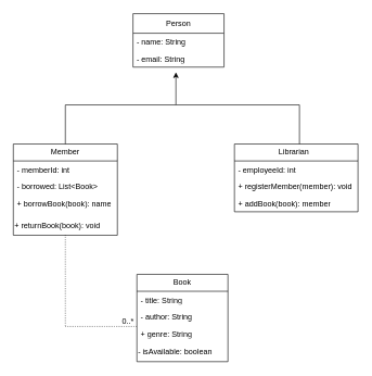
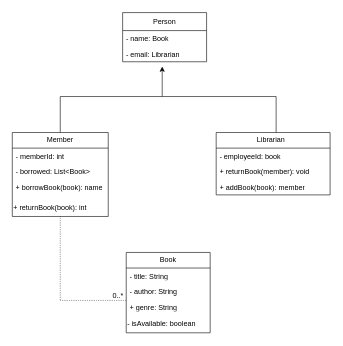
  <mxCell id="0" />
  <mxCell id="1" parent="0" />
  <mxCell id="2" value="Person" style="swimlane;fontStyle=0;childLayout=stackLayout;horizontal=1;startSize=30;fillColor=none;horizontalStack=0;resizeParent=1;resizeParentMax=0;resizeLast=0;collapsible=1;marginBottom=0;whiteSpace=wrap;html=1;" parent="1" vertex="1"><mxGeometry x="204" y="20" width="140" height="82" as="geometry" /></mxCell>
- <mxCell id="3" value="- name: String" style="text;strokeColor=none;fillColor=none;align=left;verticalAlign=top;spacingLeft=4;spacingRight=4;overflow=hidden;rotatable=0;points=[[0,0.5],[1,0.5]];portConstraint=eastwest;whiteSpace=wrap;html=1;" parent="2" vertex="1"><mxGeometry y="30" width="140" height="26" as="geometry" /></mxCell>
- <mxCell id="4" value="- email: String" style="text;strokeColor=none;fillColor=none;align=left;verticalAlign=top;spacingLeft=4;spacingRight=4;overflow=hidden;rotatable=0;points=[[0,0.5],[1,0.5]];portConstraint=eastwest;whiteSpace=wrap;html=1;" parent="2" vertex="1"><mxGeometry y="56" width="140" height="26" as="geometry" /></mxCell>
+ <mxCell id="3" value="- name: Book" style="text;strokeColor=none;fillColor=none;align=left;verticalAlign=top;spacingLeft=4;spacingRight=4;overflow=hidden;rotatable=0;points=[[0,0.5],[1,0.5]];portConstraint=eastwest;whiteSpace=wrap;html=1;" parent="2" vertex="1"><mxGeometry y="30" width="140" height="26" as="geometry" /></mxCell>
+ <mxCell id="4" value="- email: Librarian" style="text;strokeColor=none;fillColor=none;align=left;verticalAlign=top;spacingLeft=4;spacingRight=4;overflow=hidden;rotatable=0;points=[[0,0.5],[1,0.5]];portConstraint=eastwest;whiteSpace=wrap;html=1;" parent="2" vertex="1"><mxGeometry y="56" width="140" height="26" as="geometry" /></mxCell>
  <mxCell id="5" style="edgeStyle=orthogonalEdgeStyle;rounded=0;orthogonalLoop=1;jettySize=auto;html=1;exitX=0.5;exitY=0;exitDx=0;exitDy=0;" parent="1" source="6" edge="1"><mxGeometry relative="1" as="geometry"><mxPoint x="270" y="110" as="targetPoint" /><Array as="points"><mxPoint x="100" y="160" /><mxPoint x="270" y="160" /></Array></mxGeometry></mxCell>
  <mxCell id="6" value="Member" style="swimlane;fontStyle=0;childLayout=stackLayout;horizontal=1;startSize=26;fillColor=none;horizontalStack=0;resizeParent=1;resizeParentMax=0;resizeLast=0;collapsible=1;marginBottom=0;whiteSpace=wrap;html=1;" parent="1" vertex="1"><mxGeometry x="20" y="220" width="160" height="140" as="geometry" /></mxCell>
  <mxCell id="7" value="- memberId: int" style="text;strokeColor=none;fillColor=none;align=left;verticalAlign=top;spacingLeft=4;spacingRight=4;overflow=hidden;rotatable=0;points=[[0,0.5],[1,0.5]];portConstraint=eastwest;whiteSpace=wrap;html=1;" parent="6" vertex="1"><mxGeometry y="26" width="160" height="26" as="geometry" /></mxCell>
  <mxCell id="8" value="- borrowed: List&amp;lt;Book&amp;gt;" style="text;strokeColor=none;fillColor=none;align=left;verticalAlign=top;spacingLeft=4;spacingRight=4;overflow=hidden;rotatable=0;points=[[0,0.5],[1,0.5]];portConstraint=eastwest;whiteSpace=wrap;html=1;" parent="6" vertex="1"><mxGeometry y="52" width="160" height="26" as="geometry" /></mxCell>
  <mxCell id="9" value="+ borrowBook(book): name" style="text;strokeColor=none;fillColor=none;align=left;verticalAlign=top;spacingLeft=4;spacingRight=4;overflow=hidden;rotatable=0;points=[[0,0.5],[1,0.5]];portConstraint=eastwest;whiteSpace=wrap;html=1;" parent="6" vertex="1"><mxGeometry y="78" width="160" height="32" as="geometry" /></mxCell>
- <mxCell id="10" value="+ returnBook(book): void" style="text;strokeColor=none;align=left;fillColor=none;html=1;verticalAlign=middle;whiteSpace=wrap;rounded=0;" parent="6" vertex="1"><mxGeometry y="110" width="160" height="30" as="geometry" /></mxCell>
+ <mxCell id="10" value="+ returnBook(book): int" style="text;strokeColor=none;align=left;fillColor=none;html=1;verticalAlign=middle;whiteSpace=wrap;rounded=0;" parent="6" vertex="1"><mxGeometry y="110" width="160" height="30" as="geometry" /></mxCell>
  <mxCell id="11" value="Librarian&lt;span style=&quot;white-space: pre;&quot;&gt;&#09;&lt;/span&gt;" style="swimlane;fontStyle=0;childLayout=stackLayout;horizontal=1;startSize=26;fillColor=none;horizontalStack=0;resizeParent=1;resizeParentMax=0;resizeLast=0;collapsible=1;marginBottom=0;whiteSpace=wrap;html=1;" parent="1" vertex="1"><mxGeometry x="360" y="220" width="190" height="104" as="geometry" /></mxCell>
- <mxCell id="12" value="- employeeId: int" style="text;strokeColor=none;fillColor=none;align=left;verticalAlign=top;spacingLeft=4;spacingRight=4;overflow=hidden;rotatable=0;points=[[0,0.5],[1,0.5]];portConstraint=eastwest;whiteSpace=wrap;html=1;" parent="11" vertex="1"><mxGeometry y="26" width="190" height="26" as="geometry" /></mxCell>
- <mxCell id="13" value="+ registerMember(member): void" style="text;strokeColor=none;fillColor=none;align=left;verticalAlign=top;spacingLeft=4;spacingRight=4;overflow=hidden;rotatable=0;points=[[0,0.5],[1,0.5]];portConstraint=eastwest;whiteSpace=wrap;html=1;" parent="11" vertex="1"><mxGeometry y="52" width="190" height="26" as="geometry" /></mxCell>
+ <mxCell id="12" value="- employeeId: book" style="text;strokeColor=none;fillColor=none;align=left;verticalAlign=top;spacingLeft=4;spacingRight=4;overflow=hidden;rotatable=0;points=[[0,0.5],[1,0.5]];portConstraint=eastwest;whiteSpace=wrap;html=1;" parent="11" vertex="1"><mxGeometry y="26" width="190" height="26" as="geometry" /></mxCell>
+ <mxCell id="13" value="+ returnBook(member): void" style="text;strokeColor=none;fillColor=none;align=left;verticalAlign=top;spacingLeft=4;spacingRight=4;overflow=hidden;rotatable=0;points=[[0,0.5],[1,0.5]];portConstraint=eastwest;whiteSpace=wrap;html=1;" parent="11" vertex="1"><mxGeometry y="52" width="190" height="26" as="geometry" /></mxCell>
  <mxCell id="14" value="+ addBook(book): member" style="text;strokeColor=none;fillColor=none;align=left;verticalAlign=top;spacingLeft=4;spacingRight=4;overflow=hidden;rotatable=0;points=[[0,0.5],[1,0.5]];portConstraint=eastwest;whiteSpace=wrap;html=1;" parent="11" vertex="1"><mxGeometry y="78" width="190" height="26" as="geometry" /></mxCell>
  <mxCell id="15" value="Book" style="swimlane;fontStyle=0;childLayout=stackLayout;horizontal=1;startSize=26;fillColor=none;horizontalStack=0;resizeParent=1;resizeParentMax=0;resizeLast=0;collapsible=1;marginBottom=0;whiteSpace=wrap;html=1;" parent="1" vertex="1"><mxGeometry x="210" y="420" width="140" height="134" as="geometry" /></mxCell>
  <mxCell id="16" value="- title: String" style="text;strokeColor=none;fillColor=none;align=left;verticalAlign=top;spacingLeft=4;spacingRight=4;overflow=hidden;rotatable=0;points=[[0,0.5],[1,0.5]];portConstraint=eastwest;whiteSpace=wrap;html=1;" parent="15" vertex="1"><mxGeometry y="26" width="140" height="26" as="geometry" /></mxCell>
  <mxCell id="17" value="- author: String" style="text;strokeColor=none;fillColor=none;align=left;verticalAlign=top;spacingLeft=4;spacingRight=4;overflow=hidden;rotatable=0;points=[[0,0.5],[1,0.5]];portConstraint=eastwest;whiteSpace=wrap;html=1;" parent="15" vertex="1"><mxGeometry y="52" width="140" height="26" as="geometry" /></mxCell>
  <mxCell id="18" value="+ genre: String" style="text;strokeColor=none;fillColor=none;align=left;verticalAlign=top;spacingLeft=4;spacingRight=4;overflow=hidden;rotatable=0;points=[[0,0.5],[1,0.5]];portConstraint=eastwest;whiteSpace=wrap;html=1;" parent="15" vertex="1"><mxGeometry y="78" width="140" height="26" as="geometry" /></mxCell>
  <mxCell id="19" value="- isAvailable: boolean" style="text;strokeColor=none;align=left;fillColor=none;html=1;verticalAlign=middle;whiteSpace=wrap;rounded=0;" parent="15" vertex="1"><mxGeometry y="104" width="140" height="30" as="geometry" /></mxCell>
  <mxCell id="20" value="" style="endArrow=none;html=1;rounded=0;" parent="1" edge="1"><mxGeometry relative="1" as="geometry"><mxPoint x="270" y="160" as="sourcePoint" /><mxPoint x="460" y="160" as="targetPoint" /></mxGeometry></mxCell>
  <mxCell id="21" value="" style="endArrow=none;html=1;rounded=0;" parent="1" edge="1"><mxGeometry relative="1" as="geometry"><mxPoint x="460" y="160" as="sourcePoint" /><mxPoint x="460" y="220" as="targetPoint" /></mxGeometry></mxCell>
  <mxCell id="22" value="" style="endArrow=none;html=1;rounded=0;dashed=1;dashPattern=1 2;" parent="1" edge="1"><mxGeometry relative="1" as="geometry"><mxPoint x="100" y="500" as="sourcePoint" /><mxPoint x="210" y="500" as="targetPoint" /></mxGeometry></mxCell>
  <mxCell id="23" value="0..*&amp;nbsp;" style="resizable=0;html=1;whiteSpace=wrap;align=right;verticalAlign=bottom;" parent="22" connectable="0" vertex="1"><mxGeometry x="1" relative="1" as="geometry" /></mxCell>
  <mxCell id="24" value="" style="endArrow=none;html=1;rounded=0;dashed=1;dashPattern=1 2;" parent="1" edge="1"><mxGeometry relative="1" as="geometry"><mxPoint x="100" y="360" as="sourcePoint" /><mxPoint x="100" y="500" as="targetPoint" /></mxGeometry></mxCell>
